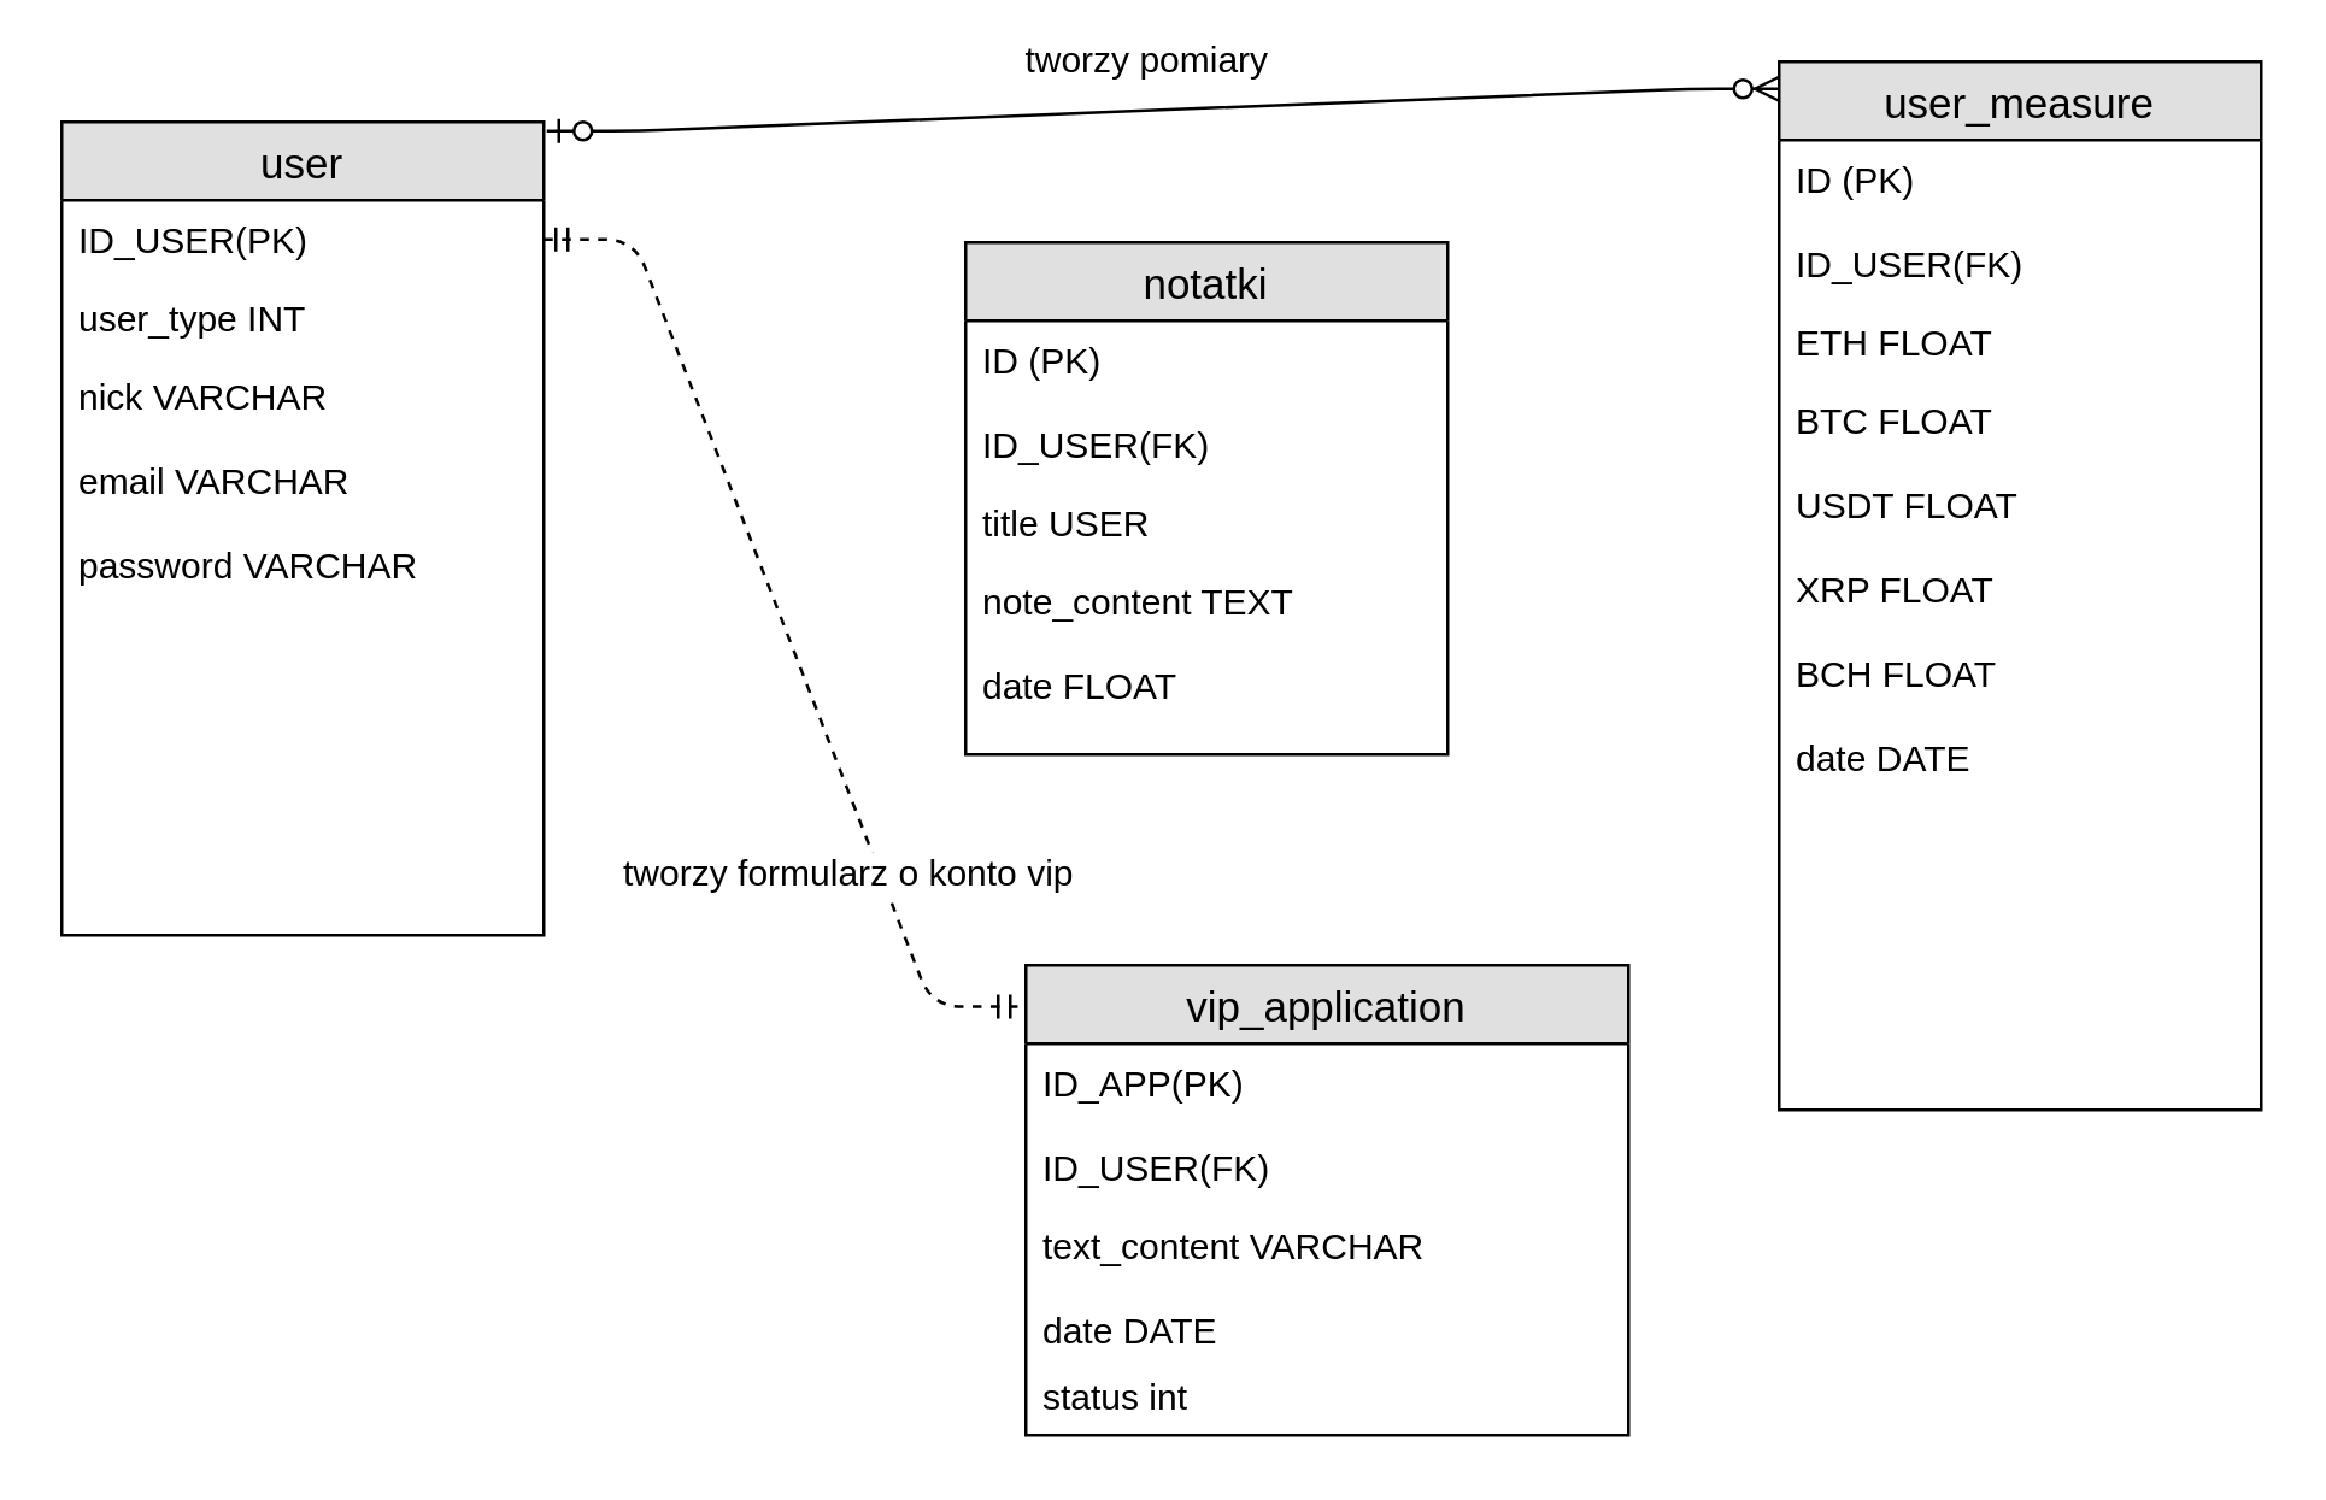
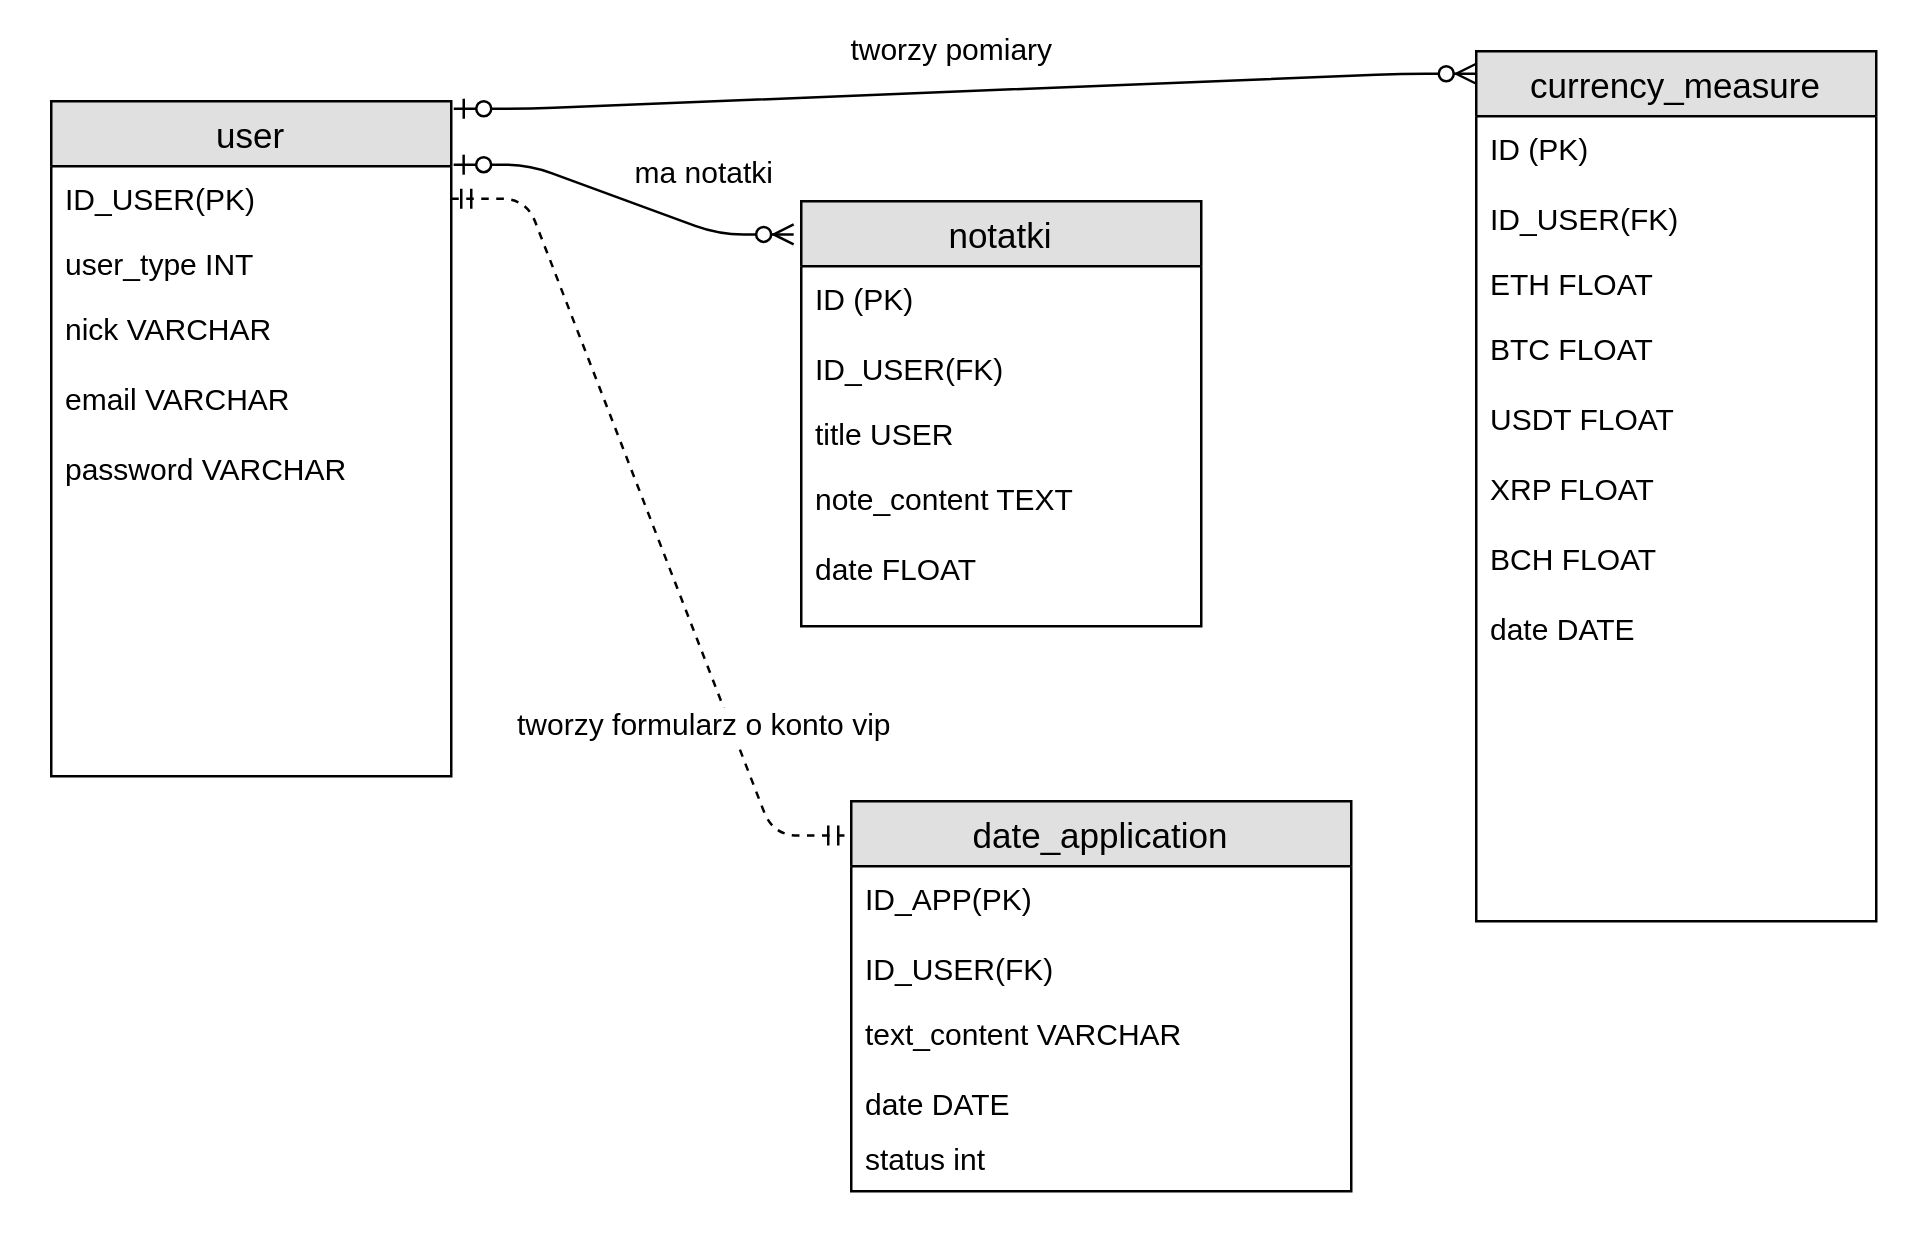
  <mxCell id="0" />
  <mxCell id="1" parent="0" />
  <mxCell id="2" value="user" style="swimlane;fontStyle=0;childLayout=stackLayout;horizontal=1;startSize=26;fillColor=#e0e0e0;horizontalStack=0;resizeParent=1;resizeParentMax=0;resizeLast=0;collapsible=1;marginBottom=0;swimlaneFillColor=#ffffff;align=center;fontSize=14;" vertex="1" parent="1"><mxGeometry x="20" y="40" width="160" height="270" as="geometry" /></mxCell>
  <mxCell id="3" value="ID_USER(PK)" style="text;strokeColor=none;fillColor=none;spacingLeft=4;spacingRight=4;overflow=hidden;rotatable=0;points=[[0,0.5],[1,0.5]];portConstraint=eastwest;fontSize=12;" vertex="1" parent="2"><mxGeometry y="26" width="160" height="26" as="geometry" /></mxCell>
  <mxCell id="4" value="user_type INT" style="text;strokeColor=none;fillColor=none;spacingLeft=4;spacingRight=4;overflow=hidden;rotatable=0;points=[[0,0.5],[1,0.5]];portConstraint=eastwest;fontSize=12;" vertex="1" parent="2"><mxGeometry y="52" width="160" height="26" as="geometry" /></mxCell>
  <mxCell id="5" value="nick VARCHAR&#10;&#10;email VARCHAR&#10;&#10;password VARCHAR" style="text;strokeColor=none;fillColor=none;spacingLeft=4;spacingRight=4;overflow=hidden;rotatable=0;points=[[0,0.5],[1,0.5]];portConstraint=eastwest;fontSize=12;" vertex="1" parent="2"><mxGeometry y="78" width="160" height="192" as="geometry" /></mxCell>
  <mxCell id="6" value="notatki" style="swimlane;fontStyle=0;childLayout=stackLayout;horizontal=1;startSize=26;fillColor=#e0e0e0;horizontalStack=0;resizeParent=1;resizeParentMax=0;resizeLast=0;collapsible=1;marginBottom=0;swimlaneFillColor=#ffffff;align=center;fontSize=14;" vertex="1" parent="1"><mxGeometry x="320" y="80" width="160" height="170" as="geometry" /></mxCell>
  <mxCell id="7" value="ID (PK)&#10;&#10;ID_USER(FK)&#10;&#10;" style="text;strokeColor=none;fillColor=none;spacingLeft=4;spacingRight=4;overflow=hidden;rotatable=0;points=[[0,0.5],[1,0.5]];portConstraint=eastwest;fontSize=12;" vertex="1" parent="6"><mxGeometry y="26" width="160" height="54" as="geometry" /></mxCell>
  <mxCell id="8" value="title USER" style="text;strokeColor=none;fillColor=none;spacingLeft=4;spacingRight=4;overflow=hidden;rotatable=0;points=[[0,0.5],[1,0.5]];portConstraint=eastwest;fontSize=12;" vertex="1" parent="6"><mxGeometry y="80" width="160" height="26" as="geometry" /></mxCell>
  <mxCell id="9" value="note_content TEXT&#10;&#10;date FLOAT" style="text;strokeColor=none;fillColor=none;spacingLeft=4;spacingRight=4;overflow=hidden;rotatable=0;points=[[0,0.5],[1,0.5]];portConstraint=eastwest;fontSize=12;" vertex="1" parent="6"><mxGeometry y="106" width="160" height="64" as="geometry" /></mxCell>
- <mxCell id="10" value="user_measure" style="swimlane;fontStyle=0;childLayout=stackLayout;horizontal=1;startSize=26;fillColor=#e0e0e0;horizontalStack=0;resizeParent=1;resizeParentMax=0;resizeLast=0;collapsible=1;marginBottom=0;swimlaneFillColor=#ffffff;align=center;fontSize=14;" vertex="1" parent="1"><mxGeometry x="590" y="20" width="160" height="348" as="geometry" /></mxCell>
+ <mxCell id="10" value="currency_measure" style="swimlane;fontStyle=0;childLayout=stackLayout;horizontal=1;startSize=26;fillColor=#e0e0e0;horizontalStack=0;resizeParent=1;resizeParentMax=0;resizeLast=0;collapsible=1;marginBottom=0;swimlaneFillColor=#ffffff;align=center;fontSize=14;" vertex="1" parent="1"><mxGeometry x="590" y="20" width="160" height="348" as="geometry" /></mxCell>
  <mxCell id="11" value="ID (PK)&#10;&#10;ID_USER(FK)" style="text;strokeColor=none;fillColor=none;spacingLeft=4;spacingRight=4;overflow=hidden;rotatable=0;points=[[0,0.5],[1,0.5]];portConstraint=eastwest;fontSize=12;" vertex="1" parent="10"><mxGeometry y="26" width="160" height="54" as="geometry" /></mxCell>
  <mxCell id="12" value="ETH FLOAT" style="text;strokeColor=none;fillColor=none;spacingLeft=4;spacingRight=4;overflow=hidden;rotatable=0;points=[[0,0.5],[1,0.5]];portConstraint=eastwest;fontSize=12;" vertex="1" parent="10"><mxGeometry y="80" width="160" height="26" as="geometry" /></mxCell>
  <mxCell id="13" value="BTC FLOAT&#10;&#10;USDT FLOAT&#10;&#10;XRP FLOAT&#10;&#10;BCH FLOAT&#10;&#10;date DATE&#10;" style="text;strokeColor=none;fillColor=none;spacingLeft=4;spacingRight=4;overflow=hidden;rotatable=0;points=[[0,0.5],[1,0.5]];portConstraint=eastwest;fontSize=12;" vertex="1" parent="10"><mxGeometry y="106" width="160" height="242" as="geometry" /></mxCell>
- <mxCell id="14" value="vip_application" style="swimlane;fontStyle=0;childLayout=stackLayout;horizontal=1;startSize=26;fillColor=#e0e0e0;horizontalStack=0;resizeParent=1;resizeParentMax=0;resizeLast=0;collapsible=1;marginBottom=0;swimlaneFillColor=#ffffff;align=center;fontSize=14;" vertex="1" parent="1"><mxGeometry x="340" y="320" width="200" height="156" as="geometry" /></mxCell>
+ <mxCell id="14" value="date_application" style="swimlane;fontStyle=0;childLayout=stackLayout;horizontal=1;startSize=26;fillColor=#e0e0e0;horizontalStack=0;resizeParent=1;resizeParentMax=0;resizeLast=0;collapsible=1;marginBottom=0;swimlaneFillColor=#ffffff;align=center;fontSize=14;" vertex="1" parent="1"><mxGeometry x="340" y="320" width="200" height="156" as="geometry" /></mxCell>
  <mxCell id="15" value="ID_APP(PK)&#10;&#10;ID_USER(FK)&#10;" style="text;strokeColor=none;fillColor=none;spacingLeft=4;spacingRight=4;overflow=hidden;rotatable=0;points=[[0,0.5],[1,0.5]];portConstraint=eastwest;fontSize=12;" vertex="1" parent="14"><mxGeometry y="26" width="200" height="54" as="geometry" /></mxCell>
  <mxCell id="16" value="text_content VARCHAR&#10;&#10;date DATE" style="text;strokeColor=none;fillColor=none;spacingLeft=4;spacingRight=4;overflow=hidden;rotatable=0;points=[[0,0.5],[1,0.5]];portConstraint=eastwest;fontSize=12;" vertex="1" parent="14"><mxGeometry y="80" width="200" height="50" as="geometry" /></mxCell>
  <mxCell id="17" value="status int" style="text;strokeColor=none;fillColor=none;spacingLeft=4;spacingRight=4;overflow=hidden;rotatable=0;points=[[0,0.5],[1,0.5]];portConstraint=eastwest;fontSize=12;" vertex="1" parent="14"><mxGeometry y="130" width="200" height="26" as="geometry" /></mxCell>
  <mxCell id="18" value="" style="edgeStyle=entityRelationEdgeStyle;fontSize=12;html=1;endArrow=ERzeroToMany;startArrow=ERzeroToOne;" edge="1" parent="1"><mxGeometry width="100" height="100" relative="1" as="geometry"><mxPoint x="181" y="43" as="sourcePoint" /><mxPoint x="590" y="29" as="targetPoint" /></mxGeometry></mxCell>
  <mxCell id="19" value="tworzy pomiary" style="text;html=1;align=center;verticalAlign=middle;resizable=0;points=[];;labelBackgroundColor=#ffffff;" vertex="1" connectable="0" parent="18"><mxGeometry x="0.193" y="-2" relative="1" as="geometry"><mxPoint x="-45" y="-16.5" as="offset" /></mxGeometry></mxCell>
+ <mxCell id="20" value="" style="edgeStyle=entityRelationEdgeStyle;fontSize=12;html=1;endArrow=ERzeroToMany;startArrow=ERzeroToOne;exitX=1.006;exitY=0.094;exitDx=0;exitDy=0;exitPerimeter=0;entryX=-0.019;entryY=0.078;entryDx=0;entryDy=0;entryPerimeter=0;" edge="1" parent="1" source="2" target="6"><mxGeometry width="100" height="100" relative="1" as="geometry"><mxPoint x="200" y="230" as="sourcePoint" /><mxPoint x="300" y="130" as="targetPoint" /></mxGeometry></mxCell>
+ <mxCell id="21" value="ma notatki&lt;br&gt;" style="text;html=1;align=center;verticalAlign=middle;resizable=0;points=[];;labelBackgroundColor=#ffffff;" vertex="1" connectable="0" parent="20"><mxGeometry x="0.108" relative="1" as="geometry"><mxPoint x="24" y="-13" as="offset" /></mxGeometry></mxCell>
  <mxCell id="22" value="" style="edgeStyle=entityRelationEdgeStyle;fontSize=12;html=1;endArrow=ERmandOne;startArrow=ERmandOne;exitX=1;exitY=0.5;exitDx=0;exitDy=0;entryX=-0.006;entryY=0.088;entryDx=0;entryDy=0;entryPerimeter=0;dashed=1;" edge="1" parent="1" source="3" target="14"><mxGeometry width="100" height="100" relative="1" as="geometry"><mxPoint x="100" y="400" as="sourcePoint" /><mxPoint x="200" y="300" as="targetPoint" /></mxGeometry></mxCell>
  <mxCell id="23" value="tworzy formularz o konto vip" style="text;html=1;align=center;verticalAlign=middle;resizable=0;points=[];;labelBackgroundColor=#ffffff;" vertex="1" connectable="0" parent="22"><mxGeometry x="0.28" y="2" relative="1" as="geometry"><mxPoint x="2" y="41" as="offset" /></mxGeometry></mxCell>
